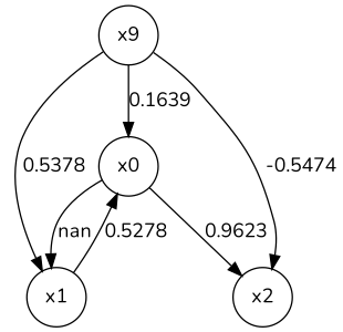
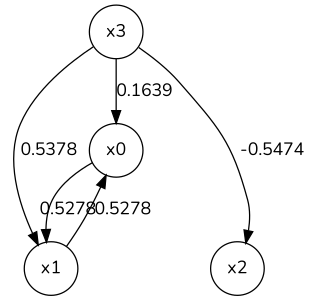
  digraph {
    fontname=Nunito
    node [fontname=Nunito shape=circle]
    edge [fontname=Nunito]
    n1 [label=x0]
    n2 [label=x1]
    n3 [label=x2]
-   n4 [label=x9]
-   n1 -> n2 [label=nan]
-   n1 -> n3 [label=0.9623]
+   n4 [label=x3]
+   n1 -> n2 [label=0.5278]
    n2 -> n1 [label=0.5278]
    n4 -> n1 [label=0.1639]
    n4 -> n2 [label=0.5378]
    n4 -> n3 [label=-0.5474]
  }
